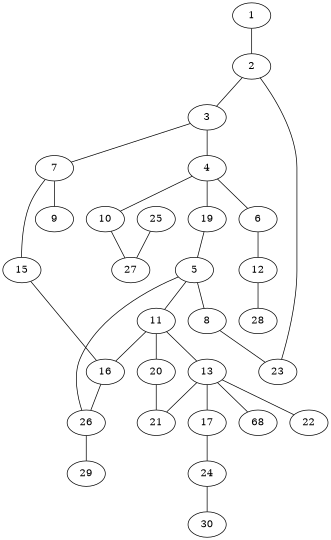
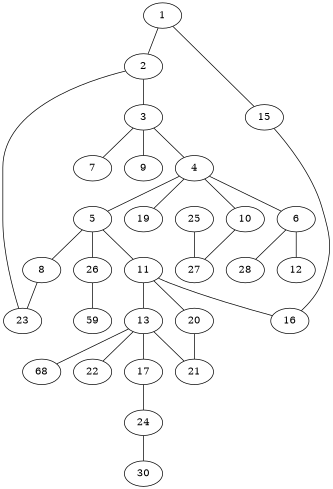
  graph {
    1
    2
    15
    3
    23
    16
    4
    7
    26
    5
    6
    10
    19
    9
    8
    11
    12
    27
    13
    17
    n21 [label=68]
    21
    22
    25
    20
-   29
+   29 [label=59]
    28
    24
    30
    1 -- 2
-   7 -- 15
+   1 -- 15
    2 -- 3
    2 -- 23
    15 -- 16
    3 -- 4
    3 -- 7
-   16 -- 26
-   19 -- 5
+   4 -- 5
    4 -- 6
    4 -- 10
    4 -- 19
-   7 -- 9
+   3 -- 9
    26 -- 29
    5 -- 26
    5 -- 8
    5 -- 11
    6 -- 12
    10 -- 27
    8 -- 23
    11 -- 16
    11 -- 13
    11 -- 20
-   12 -- 28
+   6 -- 28
    13 -- 17
    13 -- n21
    13 -- 21
    13 -- 22
    17 -- 24
    25 -- 27
    20 -- 21
    24 -- 30
  }
